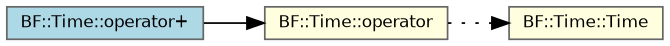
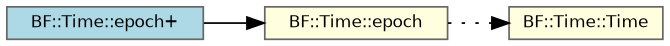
  digraph {
    rankdir=LR
    node [color=grey40 fillcolor=lightyellow fontname=Helvetica fontsize=10 shape=box style=filled]
    edge [color=black fontname=Helvetica fontsize=10 labelfontname=Helvetica labelfontsize=10]
-   n1 [color=gray40 fillcolor=lightblue fontcolor=black height=0.2 label="BF::Time::operator+" width=0.4]
-   n2 [height=0.2 label="BF::Time::operator" width=0.4]
+   n1 [color=gray40 fillcolor=lightblue fontcolor=black height=0.2 label="BF::Time::epoch+" width=0.4]
+   n2 [height=0.2 label="BF::Time::epoch" width=0.4]
    n3 [height=0.2 label="BF::Time::Time" width=0.4]
    n1 -> n2 [style=solid]
    n2 -> n3 [style=dotted]
  }
